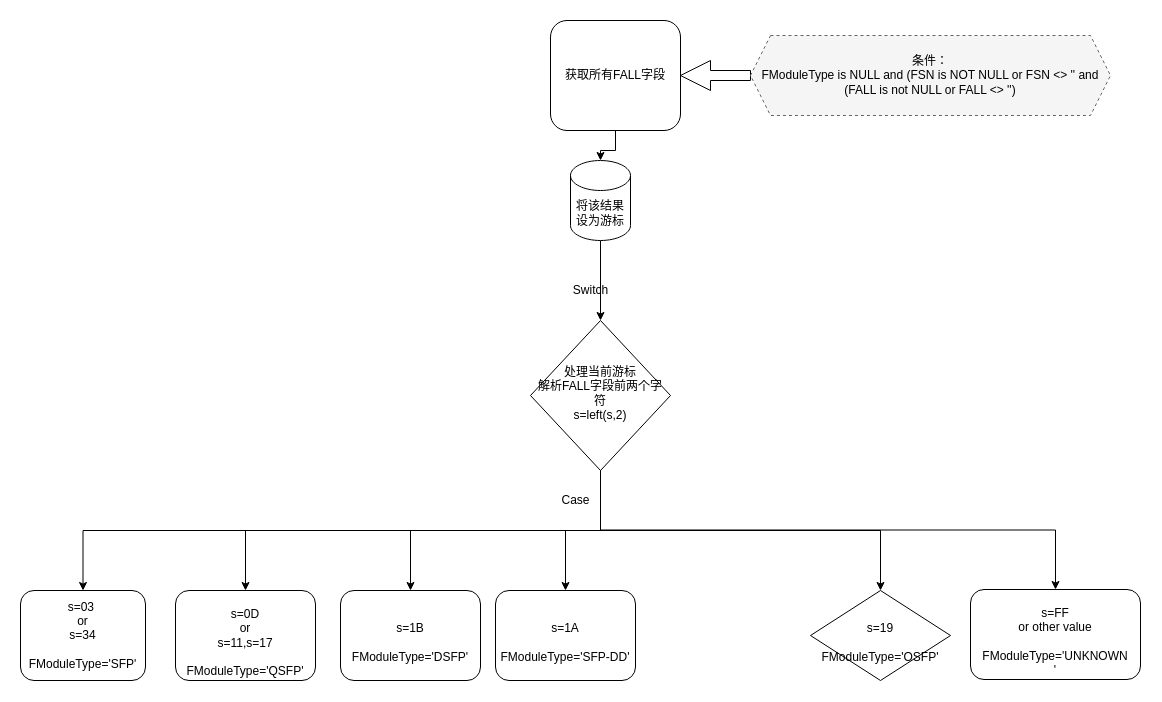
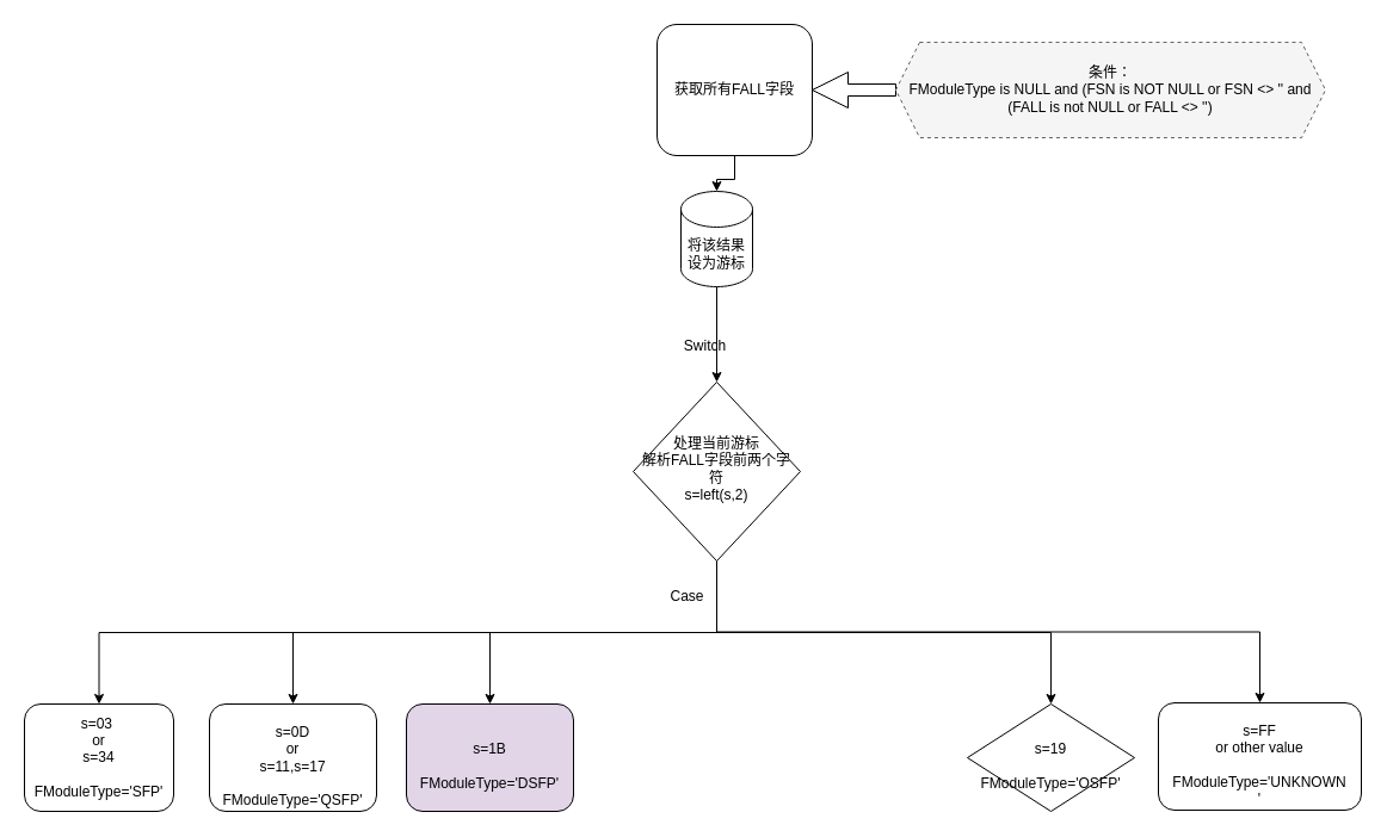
  <mxCell id="0" />
  <mxCell id="1" parent="0" />
  <mxCell id="2" style="edgeStyle=orthogonalEdgeStyle;rounded=0;orthogonalLoop=1;jettySize=auto;html=1;exitX=0.5;exitY=1;exitDx=0;exitDy=0;" edge="1" parent="1" source="3" target="12"><mxGeometry relative="1" as="geometry" /></mxCell>
  <mxCell id="3" value="获取所有FALL字段&lt;br&gt;" style="rounded=1;whiteSpace=wrap;html=1;fontSize=12;glass=0;strokeWidth=1;shadow=0;" parent="1" vertex="1"><mxGeometry x="550" y="20" width="130" height="110" as="geometry" /></mxCell>
  <mxCell id="4" style="edgeStyle=orthogonalEdgeStyle;rounded=0;orthogonalLoop=1;jettySize=auto;html=1;exitX=0.5;exitY=1;exitDx=0;exitDy=0;entryX=0.5;entryY=0;entryDx=0;entryDy=0;fontSize=11;fontColor=#9E9E9E;" edge="1" parent="1" source="10" target="14"><mxGeometry relative="1" as="geometry" /></mxCell>
  <mxCell id="5" style="edgeStyle=orthogonalEdgeStyle;rounded=0;orthogonalLoop=1;jettySize=auto;html=1;exitX=0.5;exitY=1;exitDx=0;exitDy=0;entryX=0.5;entryY=0;entryDx=0;entryDy=0;fontSize=11;fontColor=#9E9E9E;" edge="1" parent="1" source="10" target="15"><mxGeometry relative="1" as="geometry" /></mxCell>
  <mxCell id="6" style="edgeStyle=orthogonalEdgeStyle;rounded=0;orthogonalLoop=1;jettySize=auto;html=1;exitX=0.5;exitY=1;exitDx=0;exitDy=0;entryX=0.5;entryY=0;entryDx=0;entryDy=0;fontSize=11;fontColor=#9E9E9E;" edge="1" parent="1" source="10" target="17"><mxGeometry relative="1" as="geometry" /></mxCell>
- <mxCell id="7" style="edgeStyle=orthogonalEdgeStyle;rounded=0;orthogonalLoop=1;jettySize=auto;html=1;exitX=0.5;exitY=1;exitDx=0;exitDy=0;entryX=0.5;entryY=0;entryDx=0;entryDy=0;fontSize=11;fontColor=#9E9E9E;" edge="1" parent="1" source="10" target="18"><mxGeometry relative="1" as="geometry" /></mxCell>
  <mxCell id="8" style="edgeStyle=orthogonalEdgeStyle;rounded=0;orthogonalLoop=1;jettySize=auto;html=1;exitX=0.5;exitY=1;exitDx=0;exitDy=0;entryX=0.5;entryY=0;entryDx=0;entryDy=0;fontSize=11;fontColor=#9E9E9E;" edge="1" parent="1" source="10" target="19"><mxGeometry relative="1" as="geometry" /></mxCell>
  <mxCell id="9" style="edgeStyle=orthogonalEdgeStyle;rounded=0;orthogonalLoop=1;jettySize=auto;html=1;exitX=0.5;exitY=1;exitDx=0;exitDy=0;entryX=0.5;entryY=0;entryDx=0;entryDy=0;fontSize=11;fontColor=#9E9E9E;" edge="1" parent="1" source="10" target="16"><mxGeometry relative="1" as="geometry" /></mxCell>
  <mxCell id="10" value="处理当前游标&lt;br&gt;解析FALL字段前两个字符&lt;br&gt;s=left(s,2)" style="rhombus;whiteSpace=wrap;html=1;shadow=0;fontFamily=Helvetica;fontSize=12;align=center;strokeWidth=1;spacing=6;spacingTop=-4;" parent="1" vertex="1"><mxGeometry x="530" y="320" width="140" height="150" as="geometry" /></mxCell>
  <mxCell id="11" style="edgeStyle=orthogonalEdgeStyle;rounded=0;orthogonalLoop=1;jettySize=auto;html=1;exitX=0.5;exitY=1;exitDx=0;exitDy=0;exitPerimeter=0;entryX=0.5;entryY=0;entryDx=0;entryDy=0;fontSize=11;" edge="1" parent="1" source="12" target="10"><mxGeometry relative="1" as="geometry" /></mxCell>
  <mxCell id="12" value="将该结果设为游标" style="shape=cylinder3;whiteSpace=wrap;html=1;boundedLbl=1;backgroundOutline=1;size=15;" vertex="1" parent="1"><mxGeometry x="570" y="160" width="60" height="80" as="geometry" /></mxCell>
  <mxCell id="13" value="Switch" style="text;html=1;align=center;verticalAlign=middle;resizable=0;points=[];autosize=1;strokeColor=none;fillColor=none;" vertex="1" parent="1"><mxGeometry x="565" y="280" width="50" height="20" as="geometry" /></mxCell>
  <mxCell id="14" value="s=03&amp;nbsp;&lt;br&gt;or&lt;br&gt;s=34&lt;br&gt;&lt;br&gt;FModuleType='SFP'" style="rounded=1;whiteSpace=wrap;html=1;" vertex="1" parent="1"><mxGeometry y="590" width="125" height="90" as="geometry" x="20" /></mxCell>
  <mxCell id="15" value="&lt;br&gt;s=0D&lt;br&gt;or&lt;br&gt;s=11,s=17&lt;br&gt;&lt;br&gt;FModuleType='QSFP'" style="rounded=1;whiteSpace=wrap;html=1;" vertex="1" parent="1"><mxGeometry x="175" y="590" width="140" height="90" as="geometry" /></mxCell>
  <mxCell id="16" value="&lt;br&gt;s=FF&lt;br&gt;or other value&lt;br&gt;&lt;br&gt;FModuleType='UNKNOWN&lt;br&gt;'" style="rounded=1;whiteSpace=wrap;html=1;" vertex="1" parent="1"><mxGeometry x="970" y="589" width="170" height="90" as="geometry" /></mxCell>
- <mxCell id="17" value="&lt;br&gt;s=1B&lt;br&gt;&lt;br&gt;FModuleType='DSFP'" style="rounded=1;whiteSpace=wrap;html=1;" vertex="1" parent="1"><mxGeometry x="340" y="590" width="140" height="90" as="geometry" /></mxCell>
- <mxCell id="18" value="&lt;br&gt;s=1A&lt;br&gt;&lt;br&gt;FModuleType='SFP-DD'" style="rounded=1;whiteSpace=wrap;html=1;" vertex="1" parent="1"><mxGeometry x="495" y="590" width="140" height="90" as="geometry" /></mxCell>
+ <mxCell id="17" value="&lt;br&gt;s=1B&lt;br&gt;&lt;br&gt;FModuleType='DSFP'" style="rounded=1;whiteSpace=wrap;html=1;fillColor=#e1d5e7;" vertex="1" parent="1"><mxGeometry x="340" y="590" width="140" height="90" as="geometry" /></mxCell>
  <mxCell id="19" value="&lt;br&gt;s=19&lt;br&gt;&lt;br&gt;FModuleType='OSFP'" style="rhombus;whiteSpace=wrap;html=1;" vertex="1" parent="1"><mxGeometry x="810" y="590" width="140" height="90" as="geometry" /></mxCell>
  <mxCell id="20" style="edgeStyle=orthogonalEdgeStyle;shape=arrow;rounded=0;orthogonalLoop=1;jettySize=auto;html=1;exitX=0;exitY=0.5;exitDx=0;exitDy=0;entryX=1;entryY=0.5;entryDx=0;entryDy=0;fontSize=11;fontColor=#9E9E9E;" edge="1" parent="1" source="21" target="3"><mxGeometry relative="1" as="geometry" /></mxCell>
  <mxCell id="21" value="&lt;span style=&quot;color: rgb(0, 0, 0); font-size: 12px;&quot;&gt;条件：&lt;/span&gt;&lt;br style=&quot;color: rgb(0, 0, 0); font-size: 12px;&quot;&gt;&lt;div style=&quot;&quot;&gt;&lt;span style=&quot;color: rgb(0, 0, 0); font-size: 12px; background-color: initial;&quot;&gt;FModuleType is NULL and (FSN is NOT NULL or FSN &amp;lt;&amp;gt; '' and (FALL is not NULL or FALL &amp;lt;&amp;gt; '')&lt;/span&gt;&lt;/div&gt;" style="shape=hexagon;perimeter=hexagonPerimeter2;whiteSpace=wrap;html=1;fixedSize=1;fontSize=11;fontColor=#333333;align=center;dashed=1;fillColor=#f5f5f5;strokeColor=#666666;" vertex="1" parent="1"><mxGeometry x="750" y="35" width="360" height="80" as="geometry" /></mxCell>
  <mxCell id="22" value="Case" style="text;html=1;align=center;verticalAlign=middle;resizable=0;points=[];autosize=1;strokeColor=none;fillColor=none;" vertex="1" parent="1"><mxGeometry x="555" y="490" width="40" height="20" as="geometry" /></mxCell>
